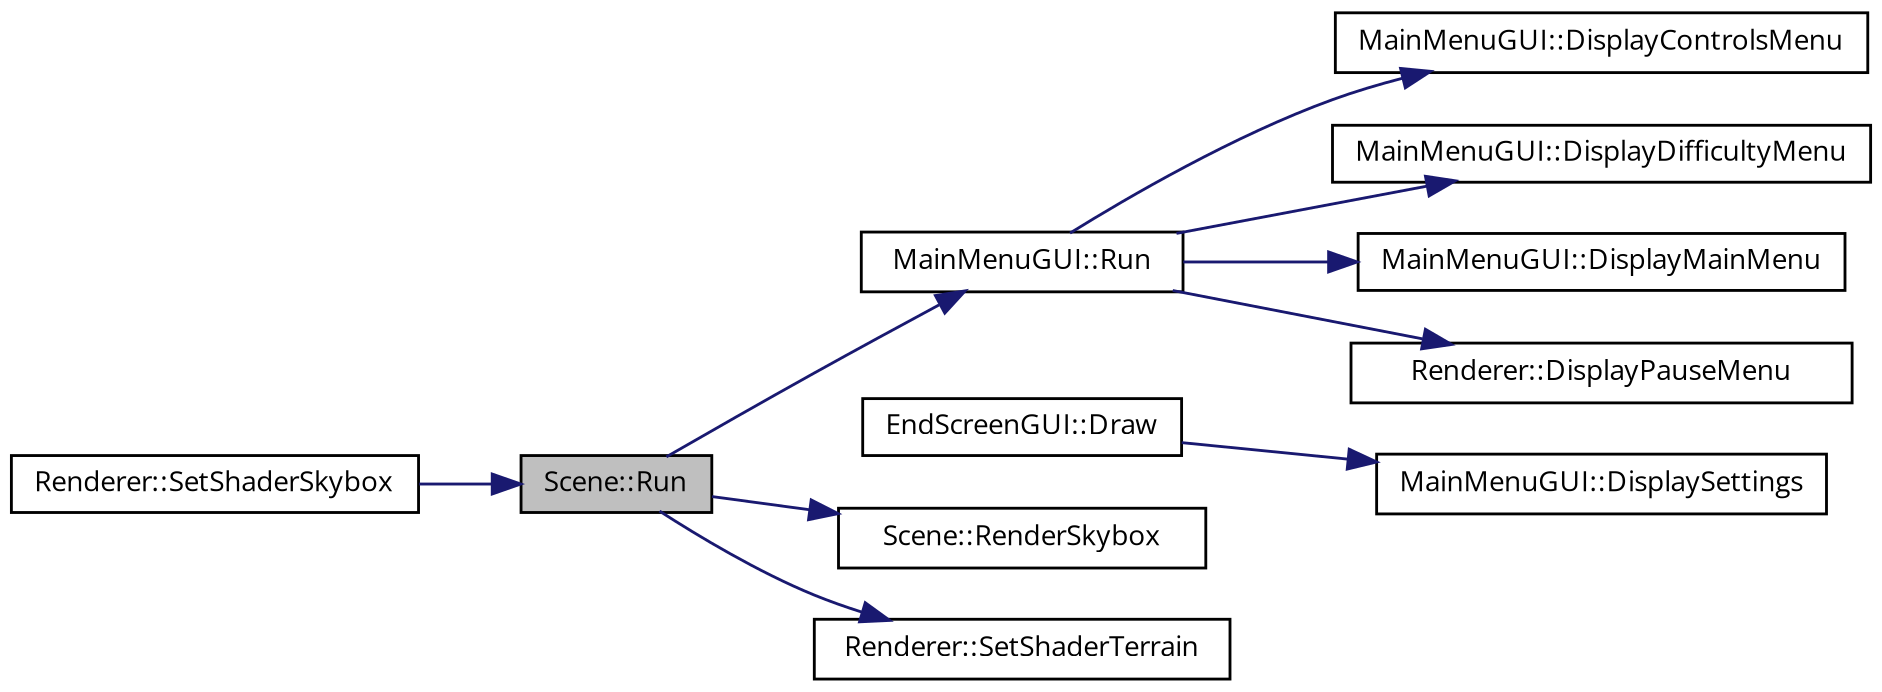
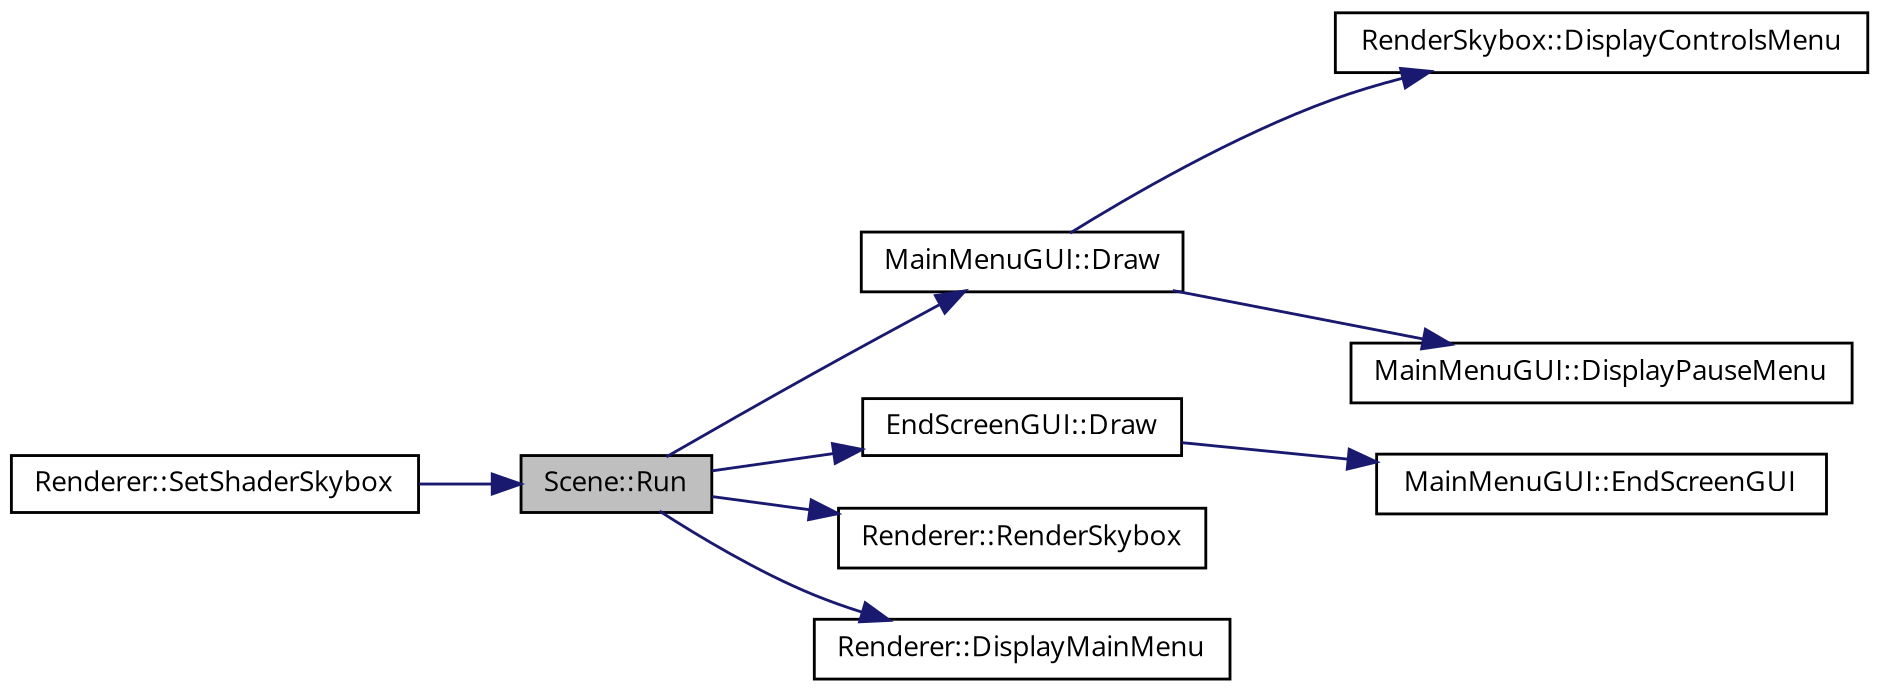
  digraph {
    fontname="Open Sans"
    rankdir=LR
    node [color=black fillcolor=white fontname="Open Sans" fontsize=10 shape=record style=filled]
    edge [color=midnightblue fontname="Open Sans" fontsize=10 labelfontname=Helvetica labelfontsize=10 style=solid]
    n1 [fillcolor=grey75 fontcolor=black height=0.2 label="Scene::Run" width=0.4]
-   n2 [height=0.2 label="MainMenuGUI::Run" width=0.4]
+   n2 [height=0.2 label="MainMenuGUI::Draw" width=0.4]
    n3 [height=0.2 label="EndScreenGUI::Draw" width=0.4]
-   n4 [height=0.2 label="Scene::RenderSkybox" width=0.4]
-   n5 [height=0.2 label="Renderer::SetShaderTerrain" width=0.4]
-   n6 [height=0.2 label="MainMenuGUI::DisplayControlsMenu" width=0.4]
-   n7 [height=0.2 label="MainMenuGUI::DisplayDifficultyMenu" width=0.4]
-   n8 [height=0.2 label="MainMenuGUI::DisplayMainMenu" width=0.4]
-   n9 [height=0.2 label="Renderer::DisplayPauseMenu" width=0.4]
-   n10 [height=0.2 label="MainMenuGUI::DisplaySettings" width=0.4]
+   n4 [height=0.2 label="Renderer::RenderSkybox" width=0.4]
+   n5 [height=0.2 label="Renderer::DisplayMainMenu" width=0.4]
+   n6 [height=0.2 label="RenderSkybox::DisplayControlsMenu" width=0.4]
+   n9 [height=0.2 label="MainMenuGUI::DisplayPauseMenu" width=0.4]
+   n10 [height=0.2 label="MainMenuGUI::EndScreenGUI" width=0.4]
    n11 [height=0.2 label="Renderer::SetShaderSkybox" width=0.4]
    n1 -> n2
+   n1 -> n3
    n1 -> n4
    n1 -> n5
    n2 -> n6
-   n2 -> n7
-   n2 -> n8
    n2 -> n9
    n3 -> n10
    n11 -> n1
  }
